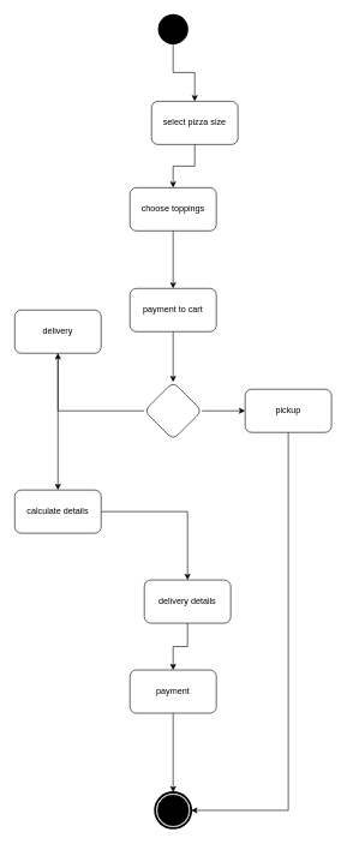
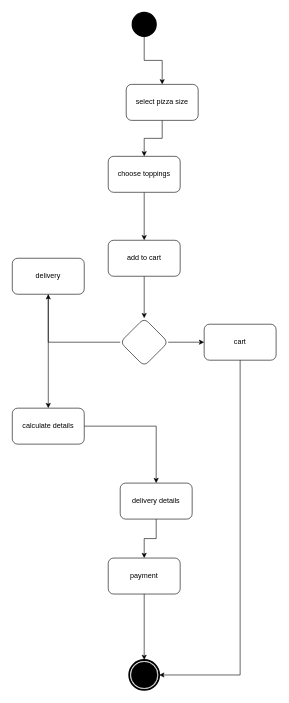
  <mxCell id="0" />
  <mxCell id="1" parent="0" />
  <mxCell id="2" value="" style="edgeStyle=orthogonalEdgeStyle;rounded=0;orthogonalLoop=1;jettySize=auto;html=1;" edge="1" parent="1" source="3" target="5"><mxGeometry relative="1" as="geometry" /></mxCell>
  <mxCell id="3" value="" style="shape=ellipse;html=1;fillColor=strokeColor;strokeWidth=2;verticalLabelPosition=bottom;verticalAlignment=top;perimeter=ellipsePerimeter;" vertex="1" parent="1"><mxGeometry x="220" y="20" width="40" height="40" as="geometry" /></mxCell>
  <mxCell id="4" value="" style="edgeStyle=orthogonalEdgeStyle;rounded=0;orthogonalLoop=1;jettySize=auto;html=1;" edge="1" parent="1" source="5" target="7"><mxGeometry relative="1" as="geometry" /></mxCell>
  <mxCell id="5" value="select pizza size" style="rounded=1;whiteSpace=wrap;html=1;" vertex="1" parent="1"><mxGeometry x="210" y="140" width="120" height="60" as="geometry" /></mxCell>
  <mxCell id="6" value="" style="edgeStyle=orthogonalEdgeStyle;rounded=0;orthogonalLoop=1;jettySize=auto;html=1;" edge="1" parent="1" source="7" target="9"><mxGeometry relative="1" as="geometry" /></mxCell>
  <mxCell id="7" value="choose toppings" style="rounded=1;whiteSpace=wrap;html=1;" vertex="1" parent="1"><mxGeometry x="180" y="260" width="120" height="60" as="geometry" /></mxCell>
  <mxCell id="8" value="" style="edgeStyle=orthogonalEdgeStyle;rounded=0;orthogonalLoop=1;jettySize=auto;html=1;" edge="1" parent="1" source="9" target="16"><mxGeometry relative="1" as="geometry" /></mxCell>
- <mxCell id="9" value="payment to cart" style="rounded=1;whiteSpace=wrap;html=1;" vertex="1" parent="1"><mxGeometry x="180" y="400" width="120" height="60" as="geometry" /></mxCell>
+ <mxCell id="9" value="add to cart" style="rounded=1;whiteSpace=wrap;html=1;" vertex="1" parent="1"><mxGeometry x="180" y="400" width="120" height="60" as="geometry" /></mxCell>
  <mxCell id="10" style="edgeStyle=orthogonalEdgeStyle;rounded=0;orthogonalLoop=1;jettySize=auto;html=1;entryX=0.5;entryY=0;entryDx=0;entryDy=0;" edge="1" parent="1" source="11" target="12"><mxGeometry relative="1" as="geometry" /></mxCell>
  <mxCell id="11" value="delivery details" style="rounded=1;whiteSpace=wrap;html=1;" vertex="1" parent="1"><mxGeometry x="200" y="805" width="120" height="60" as="geometry" /></mxCell>
  <mxCell id="12" value="payment" style="rounded=1;whiteSpace=wrap;html=1;" vertex="1" parent="1"><mxGeometry x="180" y="930" width="120" height="60" as="geometry" /></mxCell>
  <mxCell id="13" value="" style="points=[[0.145,0.145,0],[0.5,0,0],[0.855,0.145,0],[1,0.5,0],[0.855,0.855,0],[0.5,1,0],[0.145,0.855,0],[0,0.5,0]];shape=mxgraph.bpmn.event;html=1;verticalLabelPosition=bottom;labelBackgroundColor=#ffffff;verticalAlign=top;align=center;perimeter=ellipsePerimeter;outlineConnect=0;aspect=fixed;outline=end;symbol=terminate;" vertex="1" parent="1"><mxGeometry x="215" y="1100" width="50" height="50" as="geometry" /></mxCell>
  <mxCell id="14" value="" style="edgeStyle=orthogonalEdgeStyle;rounded=0;orthogonalLoop=1;jettySize=auto;html=1;" edge="1" parent="1" source="16" target="18"><mxGeometry relative="1" as="geometry" /></mxCell>
  <mxCell id="15" value="" style="edgeStyle=orthogonalEdgeStyle;rounded=0;orthogonalLoop=1;jettySize=auto;html=1;" edge="1" parent="1" source="16" target="19"><mxGeometry relative="1" as="geometry" /></mxCell>
  <mxCell id="16" value="" style="rhombus;whiteSpace=wrap;html=1;rounded=1;" vertex="1" parent="1"><mxGeometry x="200" y="530" width="80" height="80" as="geometry" /></mxCell>
  <mxCell id="17" value="" style="edgeStyle=orthogonalEdgeStyle;rounded=0;orthogonalLoop=1;jettySize=auto;html=1;" edge="1" parent="1" source="18" target="21"><mxGeometry relative="1" as="geometry" /></mxCell>
  <mxCell id="18" value="delivery" style="whiteSpace=wrap;html=1;rounded=1;" vertex="1" parent="1"><mxGeometry x="20" y="430" width="120" height="60" as="geometry" /></mxCell>
- <mxCell id="19" value="pickup" style="whiteSpace=wrap;html=1;rounded=1;" vertex="1" parent="1"><mxGeometry x="340" y="540" width="120" height="60" as="geometry" /></mxCell>
+ <mxCell id="19" value="cart" style="whiteSpace=wrap;html=1;rounded=1;" vertex="1" parent="1"><mxGeometry x="340" y="540" width="120" height="60" as="geometry" /></mxCell>
  <mxCell id="20" value="" style="edgeStyle=orthogonalEdgeStyle;rounded=0;orthogonalLoop=1;jettySize=auto;html=1;" edge="1" parent="1" source="21" target="11"><mxGeometry relative="1" as="geometry" /></mxCell>
  <mxCell id="21" value="calculate details" style="whiteSpace=wrap;html=1;rounded=1;" vertex="1" parent="1"><mxGeometry x="20" y="680" width="120" height="60" as="geometry" /></mxCell>
  <mxCell id="22" style="edgeStyle=orthogonalEdgeStyle;rounded=0;orthogonalLoop=1;jettySize=auto;html=1;entryX=1;entryY=0.5;entryDx=0;entryDy=0;entryPerimeter=0;exitX=0.5;exitY=1;exitDx=0;exitDy=0;" edge="1" parent="1" source="19" target="13"><mxGeometry relative="1" as="geometry" /></mxCell>
  <mxCell id="23" style="edgeStyle=orthogonalEdgeStyle;rounded=0;orthogonalLoop=1;jettySize=auto;html=1;entryX=0.5;entryY=0;entryDx=0;entryDy=0;entryPerimeter=0;" edge="1" parent="1" source="12" target="13"><mxGeometry relative="1" as="geometry"><mxPoint x="240" y="1040" as="targetPoint" /></mxGeometry></mxCell>
